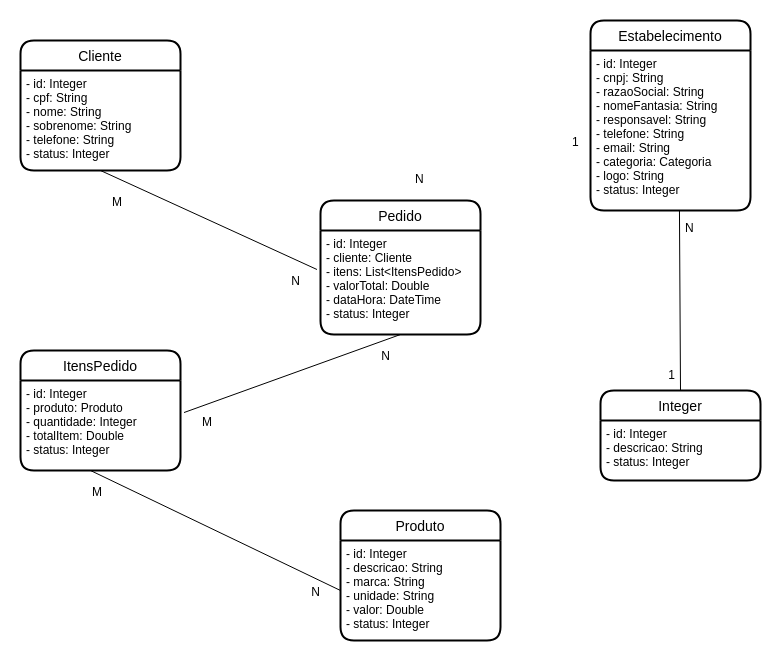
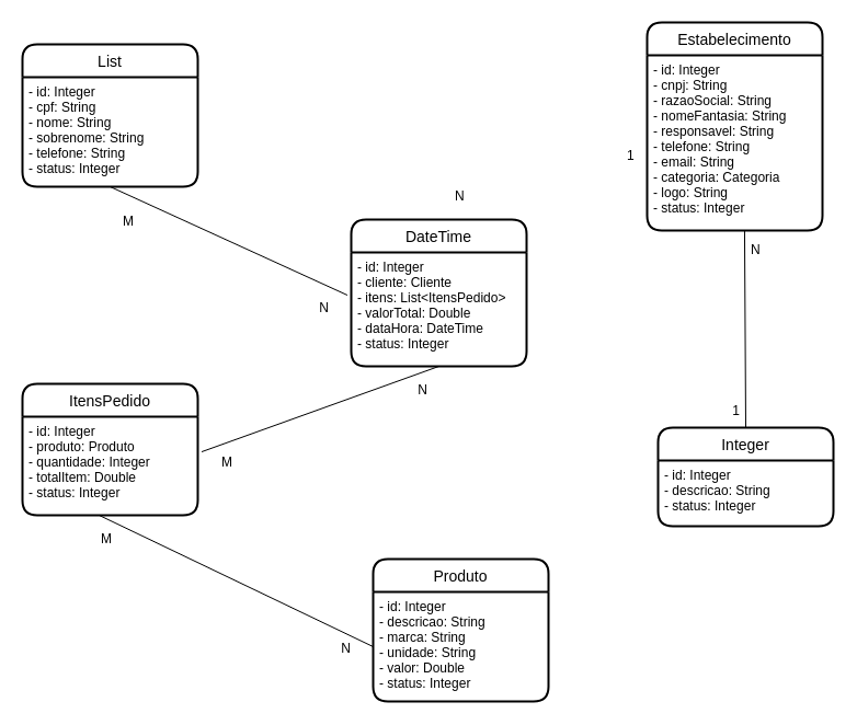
  <mxCell id="0" />
  <mxCell id="1" parent="0" />
- <mxCell id="2" value="Cliente" style="swimlane;childLayout=stackLayout;horizontal=1;startSize=30;horizontalStack=0;rounded=1;fontSize=14;fontStyle=0;strokeWidth=2;resizeParent=0;resizeLast=1;shadow=0;dashed=0;align=center;" vertex="1" parent="1"><mxGeometry x="20" y="40" width="160" height="130" as="geometry" /></mxCell>
+ <mxCell id="2" value="List" style="swimlane;childLayout=stackLayout;horizontal=1;startSize=30;horizontalStack=0;rounded=1;fontSize=14;fontStyle=0;strokeWidth=2;resizeParent=0;resizeLast=1;shadow=0;dashed=0;align=center;" vertex="1" parent="1"><mxGeometry x="20" y="40" width="160" height="130" as="geometry" /></mxCell>
  <mxCell id="3" value="- id: Integer&#10;- cpf: String&#10;- nome: String&#10;- sobrenome: String&#10;- telefone: String&#10;- status: Integer" style="align=left;strokeColor=none;fillColor=none;spacingLeft=4;fontSize=12;verticalAlign=top;resizable=0;rotatable=0;part=1;" vertex="1" parent="2"><mxGeometry y="30" width="160" height="100" as="geometry" /></mxCell>
  <mxCell id="4" value="Estabelecimento" style="swimlane;childLayout=stackLayout;horizontal=1;startSize=30;horizontalStack=0;rounded=1;fontSize=14;fontStyle=0;strokeWidth=2;resizeParent=0;resizeLast=1;shadow=0;dashed=0;align=center;" vertex="1" parent="1"><mxGeometry x="590" y="20" width="160" height="190" as="geometry" /></mxCell>
  <mxCell id="5" value="- id: Integer&#10;- cnpj: String&#10;- razaoSocial: String&#10;- nomeFantasia: String&#10;- responsavel: String&#10;- telefone: String&#10;- email: String&#10;- categoria: Categoria&#10;- logo: String&#10;- status: Integer" style="align=left;strokeColor=none;fillColor=none;spacingLeft=4;fontSize=12;verticalAlign=top;resizable=0;rotatable=0;part=1;" vertex="1" parent="4"><mxGeometry y="30" width="160" height="160" as="geometry" /></mxCell>
  <mxCell id="6" value="Produto" style="swimlane;childLayout=stackLayout;horizontal=1;startSize=30;horizontalStack=0;rounded=1;fontSize=14;fontStyle=0;strokeWidth=2;resizeParent=0;resizeLast=1;shadow=0;dashed=0;align=center;" vertex="1" parent="1"><mxGeometry x="340" y="510" width="160" height="130" as="geometry" /></mxCell>
  <mxCell id="7" value="- id: Integer&#10;- descricao: String&#10;- marca: String&#10;- unidade: String&#10;- valor: Double&#10;- status: Integer" style="align=left;strokeColor=none;fillColor=none;spacingLeft=4;fontSize=12;verticalAlign=top;resizable=0;rotatable=0;part=1;" vertex="1" parent="6"><mxGeometry y="30" width="160" height="100" as="geometry" /></mxCell>
  <mxCell id="8" value="Integer" style="swimlane;childLayout=stackLayout;horizontal=1;startSize=30;horizontalStack=0;rounded=1;fontSize=14;fontStyle=0;strokeWidth=2;resizeParent=0;resizeLast=1;shadow=0;dashed=0;align=center;" vertex="1" parent="1"><mxGeometry x="600" y="390" width="160" height="90" as="geometry" /></mxCell>
  <mxCell id="9" value="- id: Integer&#10;- descricao: String&#10;- status: Integer" style="align=left;strokeColor=none;fillColor=none;spacingLeft=4;fontSize=12;verticalAlign=top;resizable=0;rotatable=0;part=1;" vertex="1" parent="8"><mxGeometry y="30" width="160" height="60" as="geometry" /></mxCell>
- <mxCell id="10" value="Pedido" style="swimlane;childLayout=stackLayout;horizontal=1;startSize=30;horizontalStack=0;rounded=1;fontSize=14;fontStyle=0;strokeWidth=2;resizeParent=0;resizeLast=1;shadow=0;dashed=0;align=center;" vertex="1" parent="1"><mxGeometry x="320" y="200" width="160" height="134" as="geometry" /></mxCell>
+ <mxCell id="10" value="DateTime" style="swimlane;childLayout=stackLayout;horizontal=1;startSize=30;horizontalStack=0;rounded=1;fontSize=14;fontStyle=0;strokeWidth=2;resizeParent=0;resizeLast=1;shadow=0;dashed=0;align=center;" vertex="1" parent="1"><mxGeometry x="320" y="200" width="160" height="134" as="geometry" /></mxCell>
  <mxCell id="11" value="- id: Integer&#10;- cliente: Cliente&#10;- itens: List&lt;ItensPedido&gt;&#10;- valorTotal: Double&#10;- dataHora: DateTime&#10;- status: Integer" style="align=left;strokeColor=none;fillColor=none;spacingLeft=4;fontSize=12;verticalAlign=top;resizable=0;rotatable=0;part=1;" vertex="1" parent="10"><mxGeometry y="30" width="160" height="104" as="geometry" /></mxCell>
  <mxCell id="12" value="" style="endArrow=none;html=1;rounded=0;strokeColor=default;exitX=0.556;exitY=1;exitDx=0;exitDy=0;exitPerimeter=0;entryX=0.5;entryY=0;entryDx=0;entryDy=0;" edge="1" parent="1" source="5" target="8"><mxGeometry relative="1" as="geometry"><mxPoint x="550" y="300" as="sourcePoint" /><mxPoint x="690" y="380" as="targetPoint" /></mxGeometry></mxCell>
  <mxCell id="13" value="N" style="resizable=0;html=1;align=left;verticalAlign=bottom;" connectable="0" vertex="1" parent="12"><mxGeometry x="-1" relative="1" as="geometry"><mxPoint x="4" y="26" as="offset" /></mxGeometry></mxCell>
  <mxCell id="14" value="1" style="resizable=0;html=1;align=right;verticalAlign=bottom;" connectable="0" vertex="1" parent="12"><mxGeometry x="1" relative="1" as="geometry"><mxPoint x="-5" y="-7" as="offset" /></mxGeometry></mxCell>
  <mxCell id="15" value="1" style="resizable=0;html=1;align=left;verticalAlign=bottom;" connectable="0" vertex="1" parent="1"><mxGeometry x="570" y="150" as="geometry" /></mxCell>
  <mxCell id="16" value="N" style="resizable=0;html=1;align=left;verticalAlign=bottom;" connectable="0" vertex="1" parent="1"><mxGeometry x="660" y="210" as="geometry"><mxPoint x="-247" y="-23" as="offset" /></mxGeometry></mxCell>
  <mxCell id="17" value="ItensPedido" style="swimlane;childLayout=stackLayout;horizontal=1;startSize=30;horizontalStack=0;rounded=1;fontSize=14;fontStyle=0;strokeWidth=2;resizeParent=0;resizeLast=1;shadow=0;dashed=0;align=center;" vertex="1" parent="1"><mxGeometry x="20" y="350" width="160" height="120" as="geometry" /></mxCell>
  <mxCell id="18" value="- id: Integer&#10;- produto: Produto&#10;- quantidade: Integer&#10;- totalItem: Double&#10;- status: Integer" style="align=left;strokeColor=none;fillColor=none;spacingLeft=4;fontSize=12;verticalAlign=top;resizable=0;rotatable=0;part=1;" vertex="1" parent="17"><mxGeometry y="30" width="160" height="90" as="geometry" /></mxCell>
  <mxCell id="19" value="" style="endArrow=none;html=1;rounded=0;strokeColor=default;entryX=0;entryY=0.5;entryDx=0;entryDy=0;" edge="1" parent="1" target="7"><mxGeometry relative="1" as="geometry"><mxPoint x="90" y="470" as="sourcePoint" /><mxPoint x="330" y="590" as="targetPoint" /></mxGeometry></mxCell>
  <mxCell id="20" value="M" style="resizable=0;html=1;align=left;verticalAlign=bottom;" connectable="0" vertex="1" parent="19"><mxGeometry x="-1" relative="1" as="geometry"><mxPoint y="30" as="offset" /></mxGeometry></mxCell>
  <mxCell id="21" value="N" style="resizable=0;html=1;align=right;verticalAlign=bottom;" connectable="0" vertex="1" parent="19"><mxGeometry x="1" relative="1" as="geometry"><mxPoint x="-20" y="10" as="offset" /></mxGeometry></mxCell>
  <mxCell id="22" value="" style="endArrow=none;html=1;rounded=0;strokeColor=default;exitX=1.022;exitY=0.356;exitDx=0;exitDy=0;exitPerimeter=0;entryX=0.5;entryY=1;entryDx=0;entryDy=0;" edge="1" parent="1" source="18" target="11"><mxGeometry relative="1" as="geometry"><mxPoint x="230" y="429.97" as="sourcePoint" /><mxPoint x="400" y="320" as="targetPoint" /></mxGeometry></mxCell>
  <mxCell id="23" value="M" style="resizable=0;html=1;align=left;verticalAlign=bottom;" connectable="0" vertex="1" parent="22"><mxGeometry x="-1" relative="1" as="geometry"><mxPoint x="16" y="18" as="offset" /></mxGeometry></mxCell>
  <mxCell id="24" value="N" style="resizable=0;html=1;align=right;verticalAlign=bottom;" connectable="0" vertex="1" parent="22"><mxGeometry x="1" relative="1" as="geometry"><mxPoint x="-10" y="30" as="offset" /></mxGeometry></mxCell>
  <mxCell id="25" value="" style="endArrow=none;html=1;rounded=0;strokeColor=default;exitX=0.5;exitY=1;exitDx=0;exitDy=0;entryX=-0.022;entryY=0.375;entryDx=0;entryDy=0;entryPerimeter=0;" edge="1" parent="1" source="3" target="11"><mxGeometry relative="1" as="geometry"><mxPoint x="80" y="170" as="sourcePoint" /><mxPoint x="200" y="260" as="targetPoint" /></mxGeometry></mxCell>
  <mxCell id="26" value="M" style="resizable=0;html=1;align=left;verticalAlign=bottom;" connectable="0" vertex="1" parent="25"><mxGeometry x="-1" relative="1" as="geometry"><mxPoint x="10" y="40" as="offset" /></mxGeometry></mxCell>
  <mxCell id="27" value="N" style="resizable=0;html=1;align=right;verticalAlign=bottom;" connectable="0" vertex="1" parent="25"><mxGeometry x="1" relative="1" as="geometry"><mxPoint x="-16" y="20" as="offset" /></mxGeometry></mxCell>
